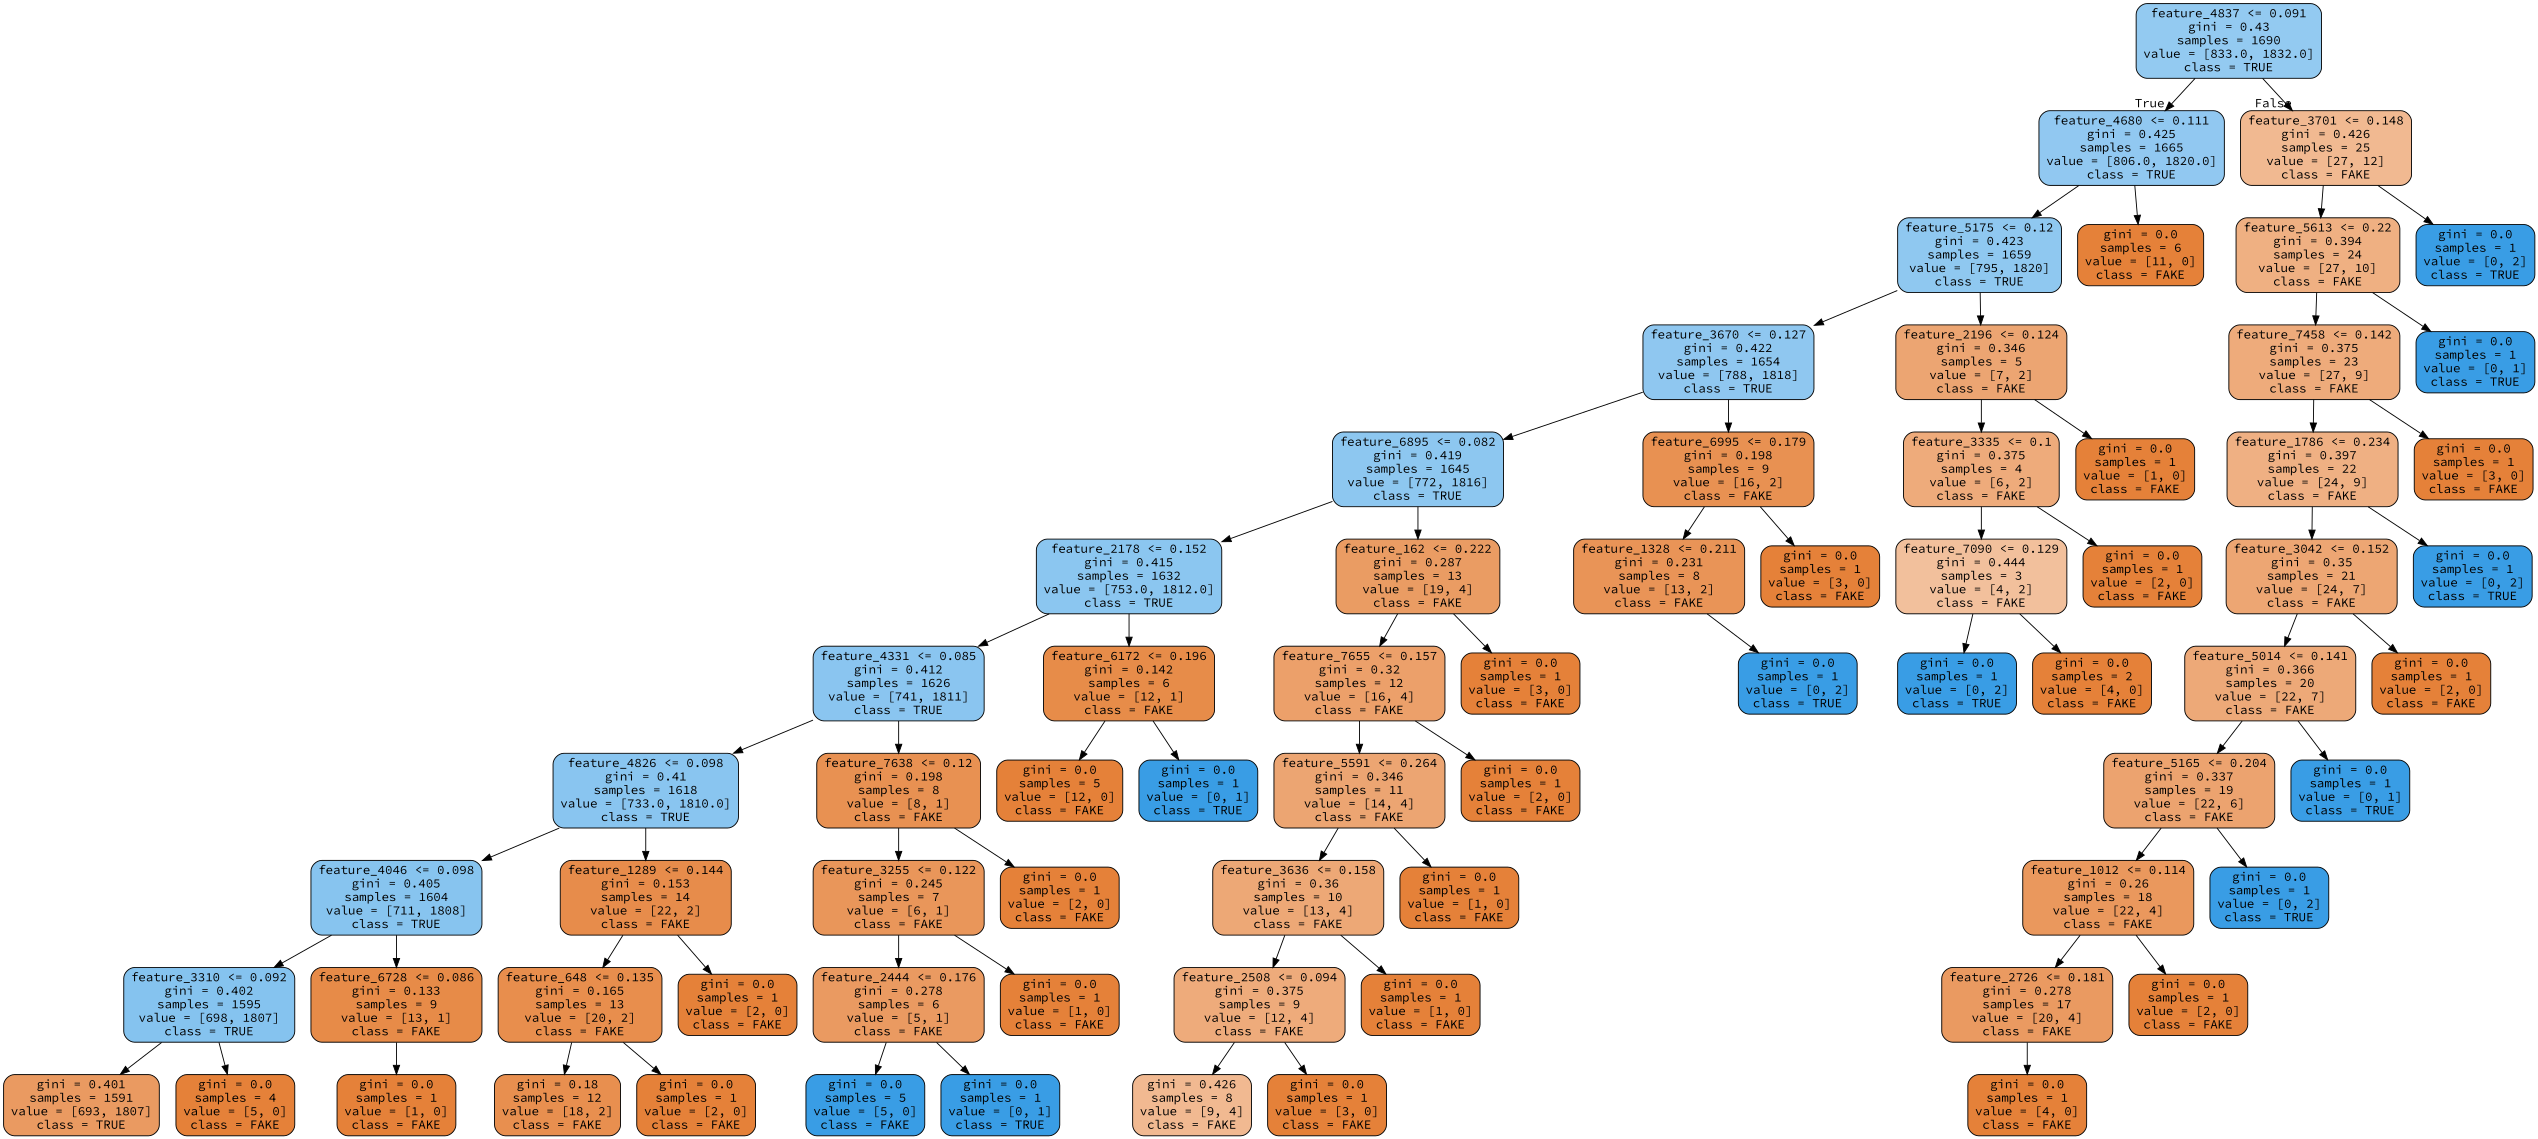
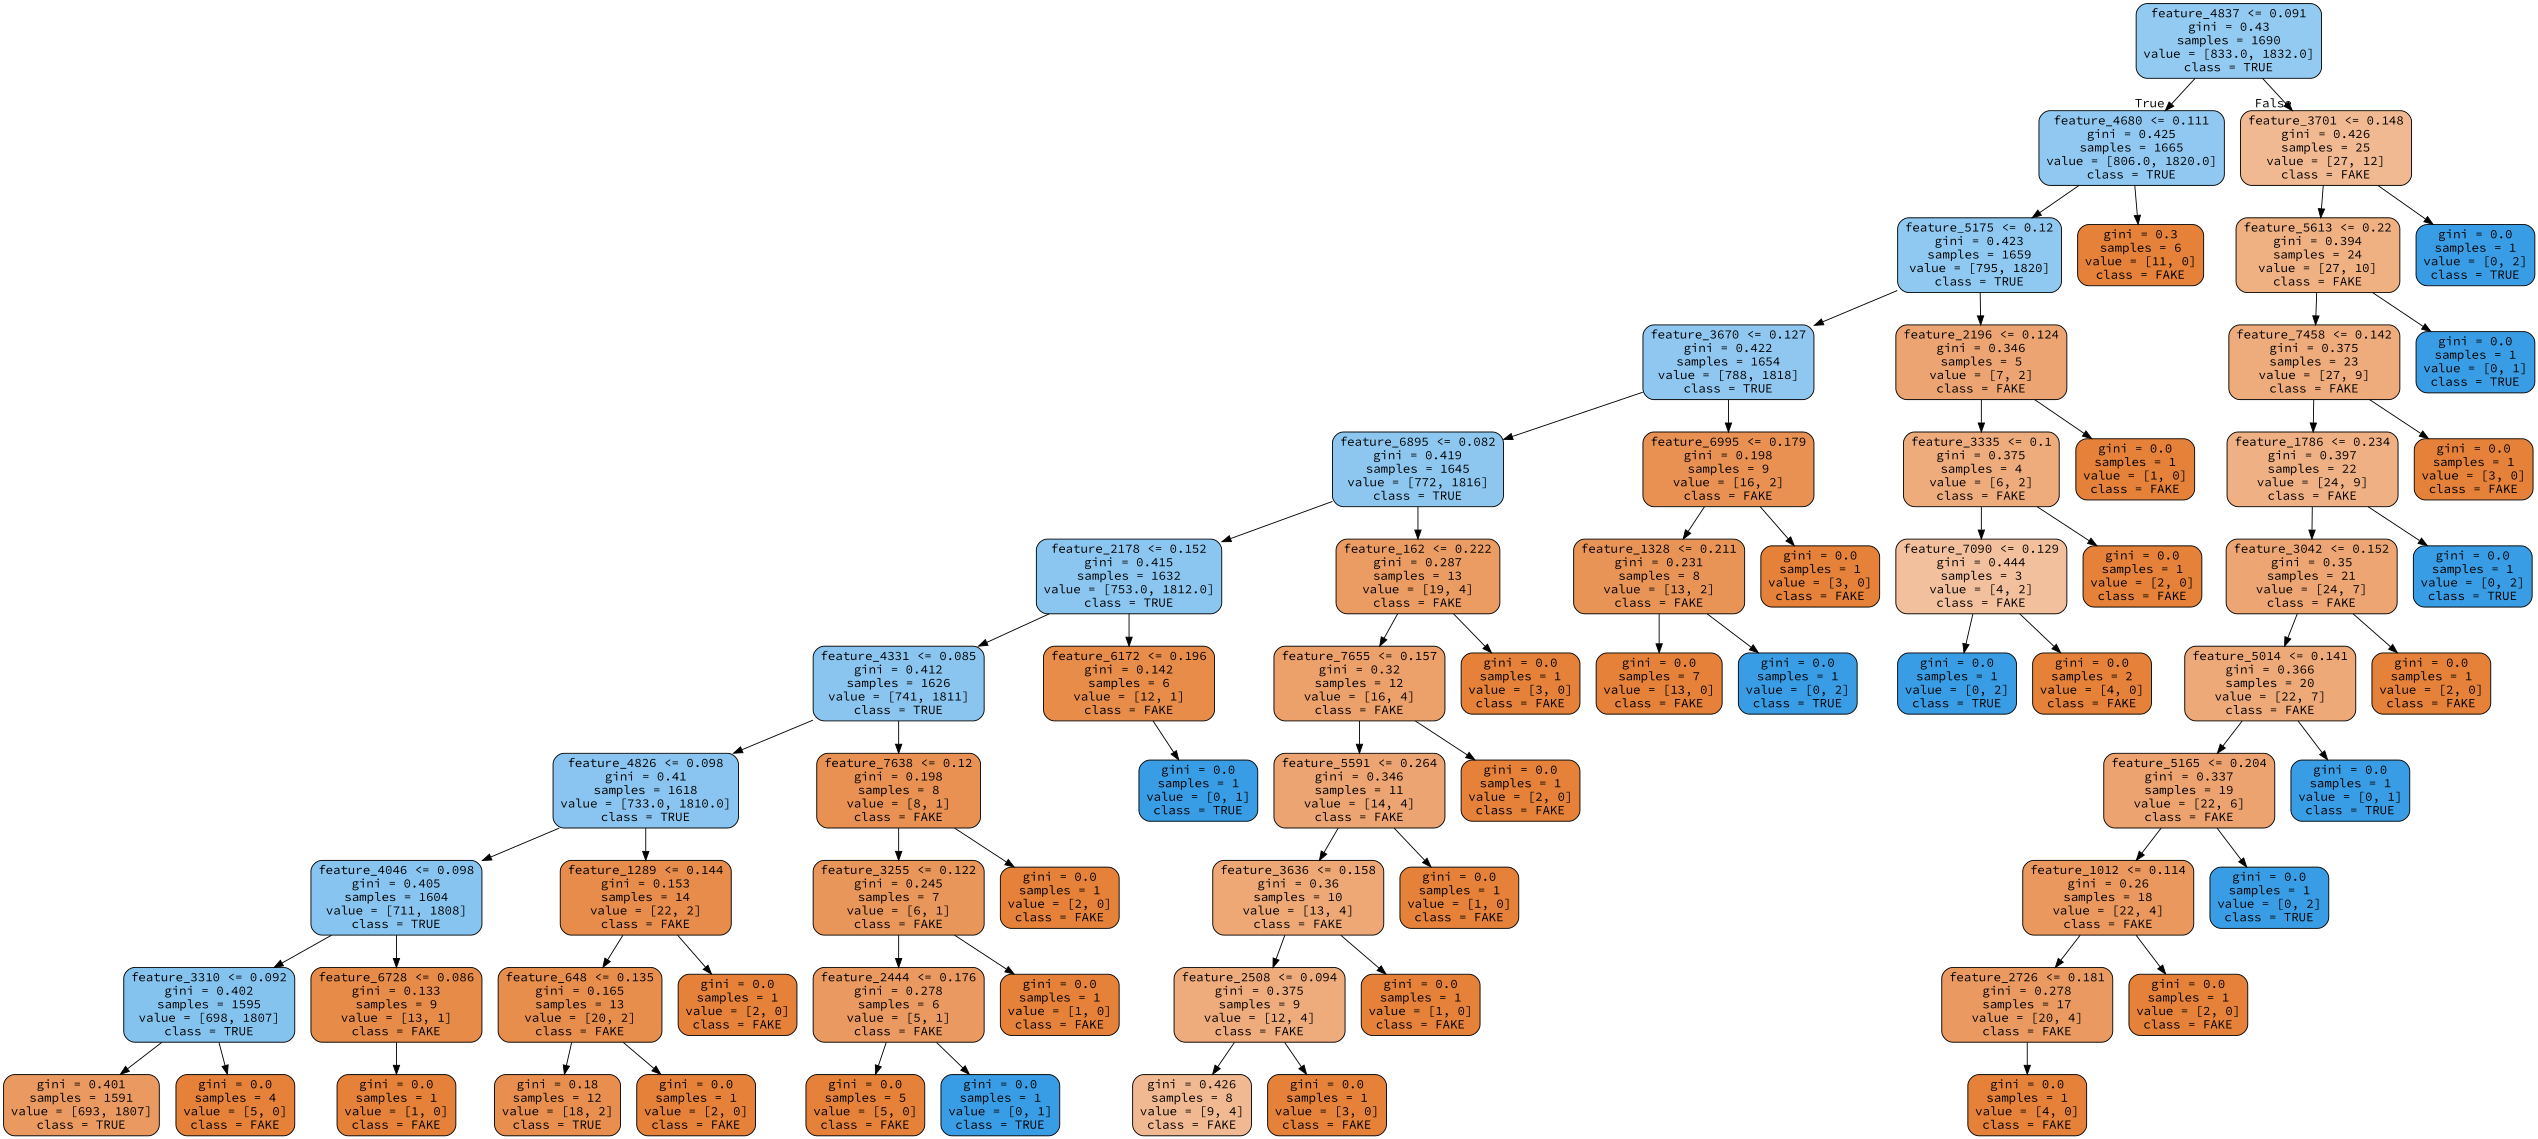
  digraph {
    fontname="Source Code Pro"
    node [color=black fillcolor="#e58139" fontname="Source Code Pro" shape=box style="filled, rounded"]
    edge [fontname="Source Code Pro"]
    n1 [fillcolor="#93caf1" label="feature_4837 <= 0.091\ngini = 0.43\nsamples = 1690\nvalue = [833.0, 1832.0]\nclass = TRUE"]
    n2 [fillcolor="#91c8f1" label="feature_4680 <= 0.111\ngini = 0.425\nsamples = 1665\nvalue = [806.0, 1820.0]\nclass = TRUE"]
    n3 [fillcolor="#f1b991" label="feature_3701 <= 0.148\ngini = 0.426\nsamples = 25\nvalue = [27, 12]\nclass = FAKE"]
    n4 [fillcolor="#8fc8f0" label="feature_5175 <= 0.12\ngini = 0.423\nsamples = 1659\nvalue = [795, 1820]\nclass = TRUE"]
-   n5 [label="gini = 0.0\nsamples = 6\nvalue = [11, 0]\nclass = FAKE"]
+   n5 [label="gini = 0.3\nsamples = 6\nvalue = [11, 0]\nclass = FAKE"]
    n6 [fillcolor="#efb082" label="feature_5613 <= 0.22\ngini = 0.394\nsamples = 24\nvalue = [27, 10]\nclass = FAKE"]
    n7 [fillcolor="#399de5" label="gini = 0.0\nsamples = 1\nvalue = [0, 2]\nclass = TRUE"]
    n8 [fillcolor="#8fc7f0" label="feature_3670 <= 0.127\ngini = 0.422\nsamples = 1654\nvalue = [788, 1818]\nclass = TRUE"]
    n9 [fillcolor="#eca572" label="feature_2196 <= 0.124\ngini = 0.346\nsamples = 5\nvalue = [7, 2]\nclass = FAKE"]
    n10 [fillcolor="#8dc7f0" label="feature_6895 <= 0.082\ngini = 0.419\nsamples = 1645\nvalue = [772, 1816]\nclass = TRUE"]
    n11 [fillcolor="#e89152" label="feature_6995 <= 0.179\ngini = 0.198\nsamples = 9\nvalue = [16, 2]\nclass = FAKE"]
    n12 [fillcolor="#eeab7b" label="feature_3335 <= 0.1\ngini = 0.375\nsamples = 4\nvalue = [6, 2]\nclass = FAKE"]
    n13 [label="gini = 0.0\nsamples = 1\nvalue = [1, 0]\nclass = FAKE"]
    n14 [fillcolor="#8bc6f0" label="feature_2178 <= 0.152\ngini = 0.415\nsamples = 1632\nvalue = [753.0, 1812.0]\nclass = TRUE"]
    n15 [fillcolor="#ea9c63" label="feature_162 <= 0.222\ngini = 0.287\nsamples = 13\nvalue = [19, 4]\nclass = FAKE"]
    n16 [fillcolor="#e99457" label="feature_1328 <= 0.211\ngini = 0.231\nsamples = 8\nvalue = [13, 2]\nclass = FAKE"]
    n17 [label="gini = 0.0\nsamples = 1\nvalue = [3, 0]\nclass = FAKE"]
    n18 [fillcolor="#8ac5f0" label="feature_4331 <= 0.085\ngini = 0.412\nsamples = 1626\nvalue = [741, 1811]\nclass = TRUE"]
    n19 [fillcolor="#e78c49" label="feature_6172 <= 0.196\ngini = 0.142\nsamples = 6\nvalue = [12, 1]\nclass = FAKE"]
    n20 [fillcolor="#eca06a" label="feature_7655 <= 0.157\ngini = 0.32\nsamples = 12\nvalue = [16, 4]\nclass = FAKE"]
    n21 [label="gini = 0.0\nsamples = 1\nvalue = [3, 0]\nclass = FAKE"]
    n22 [fillcolor="#89c5f0" label="feature_4826 <= 0.098\ngini = 0.41\nsamples = 1618\nvalue = [733.0, 1810.0]\nclass = TRUE"]
    n23 [fillcolor="#e89152" label="feature_7638 <= 0.12\ngini = 0.198\nsamples = 8\nvalue = [8, 1]\nclass = FAKE"]
-   n24 [label="gini = 0.0\nsamples = 5\nvalue = [12, 0]\nclass = FAKE"]
    n25 [fillcolor="#399de5" label="gini = 0.0\nsamples = 1\nvalue = [0, 1]\nclass = TRUE"]
    n26 [fillcolor="#87c4ef" label="feature_4046 <= 0.098\ngini = 0.405\nsamples = 1604\nvalue = [711, 1808]\nclass = TRUE"]
    n27 [fillcolor="#e78c4b" label="feature_1289 <= 0.144\ngini = 0.153\nsamples = 14\nvalue = [22, 2]\nclass = FAKE"]
    n28 [fillcolor="#e9965a" label="feature_3255 <= 0.122\ngini = 0.245\nsamples = 7\nvalue = [6, 1]\nclass = FAKE"]
    n29 [label="gini = 0.0\nsamples = 1\nvalue = [2, 0]\nclass = FAKE"]
    n30 [fillcolor="#85c3ef" label="feature_3310 <= 0.092\ngini = 0.402\nsamples = 1595\nvalue = [698, 1807]\nclass = TRUE"]
    n31 [fillcolor="#e78b48" label="feature_6728 <= 0.086\ngini = 0.133\nsamples = 9\nvalue = [13, 1]\nclass = FAKE"]
    n32 [fillcolor="#e88e4d" label="feature_648 <= 0.135\ngini = 0.165\nsamples = 13\nvalue = [20, 2]\nclass = FAKE"]
    n33 [label="gini = 0.0\nsamples = 1\nvalue = [2, 0]\nclass = FAKE"]
    n34 [fillcolor="#ea9a61" label="gini = 0.401\nsamples = 1591\nvalue = [693, 1807]\nclass = TRUE"]
    n35 [label="gini = 0.0\nsamples = 4\nvalue = [5, 0]\nclass = FAKE"]
    n36 [label="gini = 0.0\nsamples = 1\nvalue = [1, 0]\nclass = FAKE"]
-   n37 [fillcolor="#e88f4f" label="gini = 0.18\nsamples = 12\nvalue = [18, 2]\nclass = FAKE"]
+   n37 [fillcolor="#e88f4f" label="gini = 0.18\nsamples = 12\nvalue = [18, 2]\nclass = TRUE"]
    n38 [label="gini = 0.0\nsamples = 1\nvalue = [2, 0]\nclass = FAKE"]
    n39 [fillcolor="#ea9a61" label="feature_2444 <= 0.176\ngini = 0.278\nsamples = 6\nvalue = [5, 1]\nclass = FAKE"]
    n40 [label="gini = 0.0\nsamples = 1\nvalue = [1, 0]\nclass = FAKE"]
-   n41 [fillcolor="#399de5" label="gini = 0.0\nsamples = 5\nvalue = [5, 0]\nclass = FAKE"]
+   n41 [label="gini = 0.0\nsamples = 5\nvalue = [5, 0]\nclass = FAKE"]
    n42 [fillcolor="#399de5" label="gini = 0.0\nsamples = 1\nvalue = [0, 1]\nclass = TRUE"]
    n43 [fillcolor="#eca572" label="feature_5591 <= 0.264\ngini = 0.346\nsamples = 11\nvalue = [14, 4]\nclass = FAKE"]
    n44 [label="gini = 0.0\nsamples = 1\nvalue = [2, 0]\nclass = FAKE"]
    n45 [fillcolor="#eda876" label="feature_3636 <= 0.158\ngini = 0.36\nsamples = 10\nvalue = [13, 4]\nclass = FAKE"]
    n46 [label="gini = 0.0\nsamples = 1\nvalue = [1, 0]\nclass = FAKE"]
    n47 [fillcolor="#eeab7b" label="feature_2508 <= 0.094\ngini = 0.375\nsamples = 9\nvalue = [12, 4]\nclass = FAKE"]
    n48 [label="gini = 0.0\nsamples = 1\nvalue = [1, 0]\nclass = FAKE"]
    n49 [fillcolor="#f1b991" label="gini = 0.426\nsamples = 8\nvalue = [9, 4]\nclass = FAKE"]
    n50 [label="gini = 0.0\nsamples = 1\nvalue = [3, 0]\nclass = FAKE"]
+   n51 [label="gini = 0.0\nsamples = 7\nvalue = [13, 0]\nclass = FAKE"]
    n52 [fillcolor="#399de5" label="gini = 0.0\nsamples = 1\nvalue = [0, 2]\nclass = TRUE"]
    n53 [fillcolor="#f2c09c" label="feature_7090 <= 0.129\ngini = 0.444\nsamples = 3\nvalue = [4, 2]\nclass = FAKE"]
    n54 [label="gini = 0.0\nsamples = 1\nvalue = [2, 0]\nclass = FAKE"]
    n55 [fillcolor="#399de5" label="gini = 0.0\nsamples = 1\nvalue = [0, 2]\nclass = TRUE"]
    n56 [label="gini = 0.0\nsamples = 2\nvalue = [4, 0]\nclass = FAKE"]
    n57 [fillcolor="#eeab7b" label="feature_7458 <= 0.142\ngini = 0.375\nsamples = 23\nvalue = [27, 9]\nclass = FAKE"]
    n58 [fillcolor="#399de5" label="gini = 0.0\nsamples = 1\nvalue = [0, 1]\nclass = TRUE"]
    n59 [fillcolor="#efb083" label="feature_1786 <= 0.234\ngini = 0.397\nsamples = 22\nvalue = [24, 9]\nclass = FAKE"]
    n60 [label="gini = 0.0\nsamples = 1\nvalue = [3, 0]\nclass = FAKE"]
    n61 [fillcolor="#eda673" label="feature_3042 <= 0.152\ngini = 0.35\nsamples = 21\nvalue = [24, 7]\nclass = FAKE"]
    n62 [fillcolor="#399de5" label="gini = 0.0\nsamples = 1\nvalue = [0, 2]\nclass = TRUE"]
    n63 [fillcolor="#eda978" label="feature_5014 <= 0.141\ngini = 0.366\nsamples = 20\nvalue = [22, 7]\nclass = FAKE"]
    n64 [label="gini = 0.0\nsamples = 1\nvalue = [2, 0]\nclass = FAKE"]
    n65 [fillcolor="#eca36f" label="feature_5165 <= 0.204\ngini = 0.337\nsamples = 19\nvalue = [22, 6]\nclass = FAKE"]
    n66 [fillcolor="#399de5" label="gini = 0.0\nsamples = 1\nvalue = [0, 1]\nclass = TRUE"]
    n67 [fillcolor="#ea985d" label="feature_1012 <= 0.114\ngini = 0.26\nsamples = 18\nvalue = [22, 4]\nclass = FAKE"]
    n68 [fillcolor="#399de5" label="gini = 0.0\nsamples = 1\nvalue = [0, 2]\nclass = TRUE"]
    n69 [fillcolor="#ea9a61" label="feature_2726 <= 0.181\ngini = 0.278\nsamples = 17\nvalue = [20, 4]\nclass = FAKE"]
    n70 [label="gini = 0.0\nsamples = 1\nvalue = [2, 0]\nclass = FAKE"]
    n71 [label="gini = 0.0\nsamples = 1\nvalue = [4, 0]\nclass = FAKE"]
    n1 -> n2 [headlabel=True labelangle=45 labeldistance=2.5]
    n1 -> n3 [headlabel=False labelangle=-45 labeldistance=2.5]
    n2 -> n4
    n2 -> n5
    n3 -> n6
    n3 -> n7
    n4 -> n8
    n4 -> n9
    n6 -> n57
    n6 -> n58
    n8 -> n10
    n8 -> n11
    n9 -> n12
    n9 -> n13
    n10 -> n14
    n10 -> n15
    n11 -> n16
    n11 -> n17
    n12 -> n53
    n12 -> n54
    n14 -> n18
    n14 -> n19
    n15 -> n20
    n15 -> n21
+   n16 -> n51
    n16 -> n52
    n18 -> n22
    n18 -> n23
-   n19 -> n24
    n19 -> n25
    n20 -> n43
    n20 -> n44
    n22 -> n26
    n22 -> n27
    n23 -> n28
    n23 -> n29
    n26 -> n30
    n26 -> n31
    n27 -> n32
    n27 -> n33
    n28 -> n39
    n28 -> n40
    n30 -> n34
    n30 -> n35
    n31 -> n36
    n32 -> n37
    n32 -> n38
    n39 -> n41
    n39 -> n42
    n43 -> n45
    n43 -> n46
    n45 -> n47
    n45 -> n48
    n47 -> n49
    n47 -> n50
    n53 -> n55
    n53 -> n56
    n57 -> n59
    n57 -> n60
    n59 -> n61
    n59 -> n62
    n61 -> n63
    n61 -> n64
    n63 -> n65
    n63 -> n66
    n65 -> n67
    n65 -> n68
    n67 -> n69
    n67 -> n70
    n69 -> n71
  }
